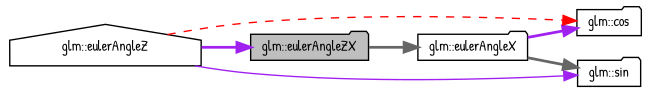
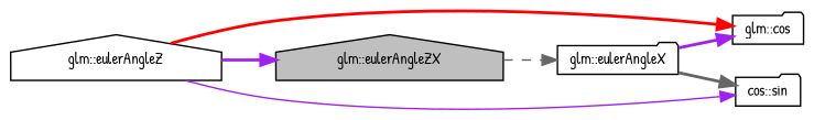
  digraph {
    fontname="Patrick Hand"
    rankdir=LR
    node [color=black fillcolor=white fontname="Patrick Hand" fontsize=10 shape=folder style=filled]
    edge [color=purple fontname="Patrick Hand" fontsize=10 labelfontname=Helvetica labelfontsize=10 style=bold]
-   n1 [fillcolor=grey75 fontcolor=black height=0.2 label="glm::eulerAngleZX" width=0.4]
+   n1 [fillcolor=grey75 fontcolor=black height=0.2 label="glm::eulerAngleZX" shape=house width=0.4]
    n2 [height=0.2 label="glm::eulerAngleX" width=0.4]
    n3 [height=0.2 label="glm::eulerAngleZ" shape=house width=0.4]
    n4 [height=0.2 label="glm::cos" width=0.4]
-   n5 [height=0.2 label="glm::sin" width=0.4]
-   n1 -> n2 [color=gray40]
+   n5 [height=0.2 label="cos::sin" width=0.4]
+   n1 -> n2 [color=gray40 style=dashed]
    n2 -> n4
    n2 -> n5 [color=gray40]
    n3 -> n1
-   n3 -> n4 [color=red style=dashed]
+   n3 -> n4 [color=red]
    n3 -> n5 [style=solid]
  }
